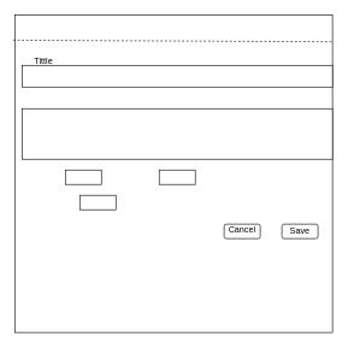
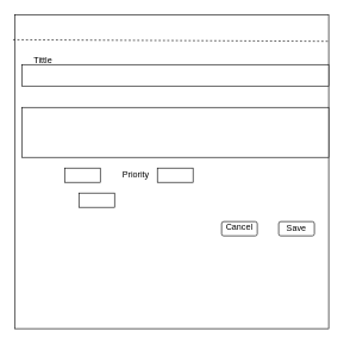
  <mxCell id="0" />
  <mxCell id="1" parent="0" />
  <mxCell id="2" value="" style="whiteSpace=wrap;html=1;aspect=fixed;" vertex="1" parent="1"><mxGeometry x="20" width="440" height="440" as="geometry" y="20" /></mxCell>
  <mxCell id="3" value="" style="endArrow=none;dashed=1;html=1;rounded=0;exitX=-0.005;exitY=0.08;exitDx=0;exitDy=0;exitPerimeter=0;entryX=1.001;entryY=0.085;entryDx=0;entryDy=0;entryPerimeter=0;" edge="1" parent="1" source="2" target="2"><mxGeometry width="50" height="50" relative="1" as="geometry"><mxPoint x="370" y="130" as="sourcePoint" /><mxPoint x="420" y="80" as="targetPoint" /></mxGeometry></mxCell>
  <mxCell id="4" value="Tittle" style="text;html=1;strokeColor=none;fillColor=none;align=center;verticalAlign=middle;whiteSpace=wrap;rounded=0;" vertex="1" parent="1"><mxGeometry x="30" y="70" width="60" height="30" as="geometry" /></mxCell>
  <mxCell id="5" value="" style="rounded=0;whiteSpace=wrap;html=1;" vertex="1" parent="1"><mxGeometry x="30" y="90" width="430" height="30" as="geometry" /></mxCell>
  <mxCell id="6" value="" style="rounded=0;whiteSpace=wrap;html=1;" vertex="1" parent="1"><mxGeometry x="30" y="150" width="430" height="70" as="geometry" /></mxCell>
  <mxCell id="7" value="" style="rounded=0;whiteSpace=wrap;html=1;" vertex="1" parent="1"><mxGeometry x="90" y="235" width="50" height="20" as="geometry" /></mxCell>
+ <mxCell id="8" value="Priority" style="text;html=1;strokeColor=none;fillColor=none;align=center;verticalAlign=middle;whiteSpace=wrap;rounded=0;" vertex="1" parent="1"><mxGeometry x="160" y="230" width="60" height="30" as="geometry" /></mxCell>
  <mxCell id="9" value="" style="rounded=0;whiteSpace=wrap;html=1;" vertex="1" parent="1"><mxGeometry x="110" y="270" width="50" height="20" as="geometry" /></mxCell>
  <mxCell id="10" value="" style="rounded=0;whiteSpace=wrap;html=1;" vertex="1" parent="1"><mxGeometry x="220" y="235" width="50" height="20" as="geometry" /></mxCell>
  <mxCell id="11" value="" style="rounded=1;whiteSpace=wrap;html=1;" vertex="1" parent="1"><mxGeometry x="310" y="310" width="50" height="20" as="geometry" /></mxCell>
  <mxCell id="12" value="Cancel" style="text;html=1;strokeColor=none;fillColor=none;align=center;verticalAlign=middle;whiteSpace=wrap;rounded=0;" vertex="1" parent="1"><mxGeometry x="300" y="310" width="70" height="15" as="geometry" /></mxCell>
  <mxCell id="13" value="" style="rounded=1;whiteSpace=wrap;html=1;" vertex="1" parent="1"><mxGeometry x="390" y="310" width="50" height="20" as="geometry" /></mxCell>
  <mxCell id="14" value="Save" style="text;html=1;strokeColor=none;fillColor=none;align=center;verticalAlign=middle;whiteSpace=wrap;rounded=0;" vertex="1" parent="1"><mxGeometry x="380" y="312.5" width="70" height="15" as="geometry" /></mxCell>
